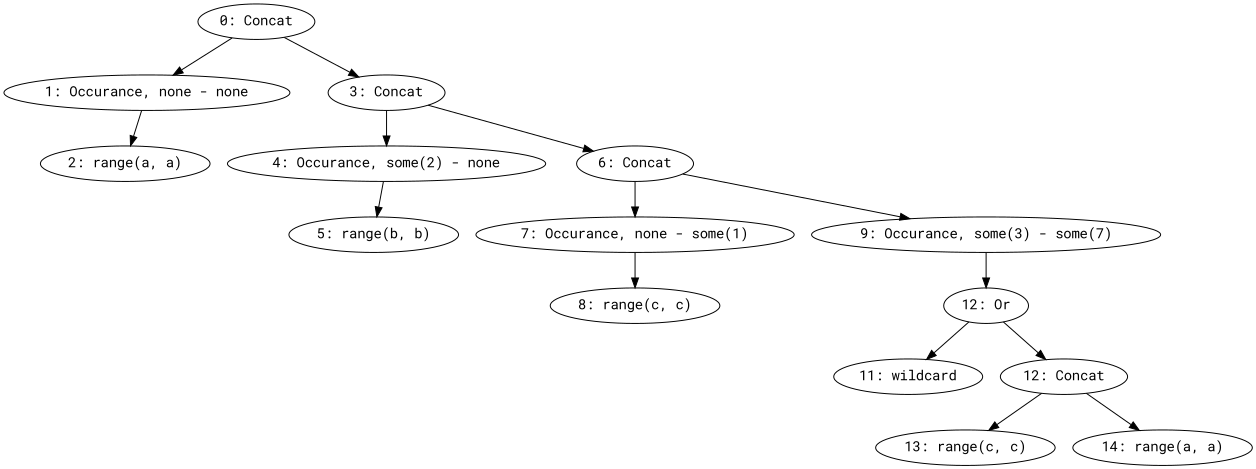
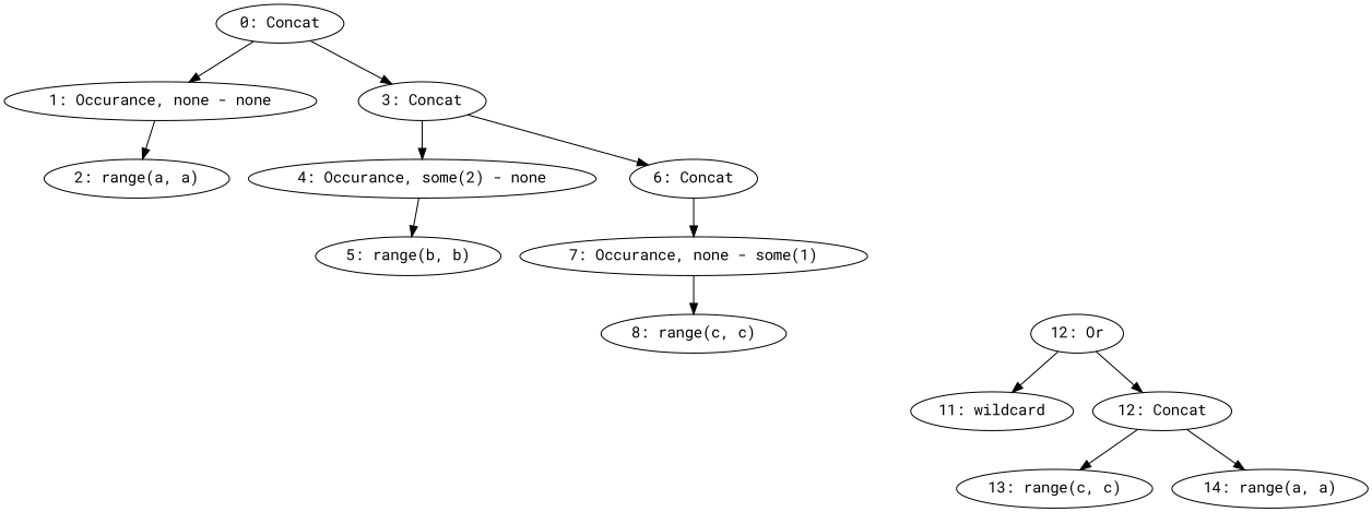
  digraph {
    fontname="Roboto Mono"
    node [fontname="Roboto Mono"]
    edge [fontname="Roboto Mono"]
    n1 [label="2: range(a, a)"]
    n2 [label="1: Occurance, none - none"]
    n3 [label="5: range(b, b)"]
    n4 [label="4: Occurance, some(2) - none"]
    n5 [label="8: range(c, c)"]
    n6 [label="7: Occurance, none - some(1)"]
    n7 [label="11: wildcard"]
    n8 [label="13: range(c, c)"]
    n9 [label="14: range(a, a)"]
    n10 [label="12: Concat"]
    n11 [label="12: Or"]
-   n12 [label="9: Occurance, some(3) - some(7)"]
    n13 [label="6: Concat"]
    n14 [label="3: Concat"]
    n15 [label="0: Concat"]
    n2 -> n1
    n4 -> n3
    n6 -> n5
    n10 -> n8
    n10 -> n9
    n11 -> n7
    n11 -> n10
-   n12 -> n11
    n13 -> n6
-   n13 -> n12
    n14 -> n4
    n14 -> n13
    n15 -> n2
    n15 -> n14
  }
